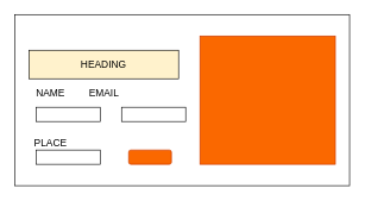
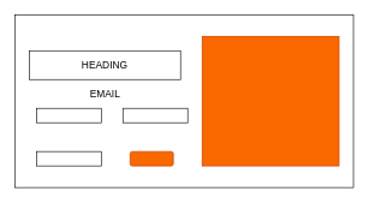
  <mxCell id="0" />
  <mxCell id="1" parent="0" />
  <mxCell id="2" value="" style="whiteSpace=wrap;html=1;" vertex="1" parent="1"><mxGeometry x="20" y="20" width="470" height="240" as="geometry" /></mxCell>
  <mxCell id="3" value="" style="whiteSpace=wrap;html=1;fillColor=#fa6800;fontColor=#000000;strokeColor=#C73500;" vertex="1" parent="1"><mxGeometry x="280" y="50" width="190" height="180" as="geometry" /></mxCell>
- <mxCell id="4" value="HEADING" style="whiteSpace=wrap;html=1;fontSize=14;fillColor=#fff2cc;" vertex="1" parent="1"><mxGeometry x="40" y="70" width="210" height="40" as="geometry" /></mxCell>
- <mxCell id="5" value="NAME" style="text;html=1;resizable=0;autosize=1;align=center;verticalAlign=middle;points=[];fillColor=none;strokeColor=none;rounded=0;fontSize=14;" vertex="1" parent="1"><mxGeometry x="40" y="120" width="60" height="20" as="geometry" /></mxCell>
+ <mxCell id="4" value="HEADING" style="whiteSpace=wrap;html=1;fontSize=14;" vertex="1" parent="1"><mxGeometry x="40" y="70" width="210" height="40" as="geometry" /></mxCell>
  <mxCell id="6" value="EMAIL" style="text;html=1;resizable=0;autosize=1;align=center;verticalAlign=middle;points=[];fillColor=none;strokeColor=none;rounded=0;fontSize=14;" vertex="1" parent="1"><mxGeometry x="115" y="120" width="60" height="20" as="geometry" /></mxCell>
- <mxCell id="7" value="PLACE" style="text;html=1;resizable=0;autosize=1;align=center;verticalAlign=middle;points=[];fillColor=none;strokeColor=none;rounded=0;fontSize=14;" vertex="1" parent="1"><mxGeometry x="40" y="190" width="60" height="20" as="geometry" /></mxCell>
  <mxCell id="8" value="" style="whiteSpace=wrap;html=1;fontSize=14;" vertex="1" parent="1"><mxGeometry x="50" y="150" width="90" height="20" as="geometry" /></mxCell>
  <mxCell id="9" value="" style="whiteSpace=wrap;html=1;fontSize=14;" vertex="1" parent="1"><mxGeometry x="170" y="150" width="90" height="20" as="geometry" /></mxCell>
  <mxCell id="10" value="" style="whiteSpace=wrap;html=1;fontSize=14;" vertex="1" parent="1"><mxGeometry x="50" y="210" width="90" height="20" as="geometry" /></mxCell>
  <mxCell id="11" value="" style="rounded=1;whiteSpace=wrap;html=1;fontSize=14;fillColor=#fa6800;fontColor=#000000;strokeColor=#C73500;" vertex="1" parent="1"><mxGeometry x="180" y="210" width="60" height="20" as="geometry" /></mxCell>
